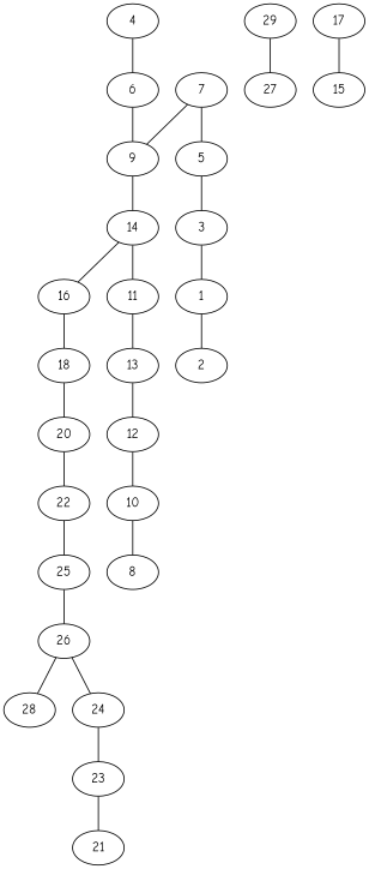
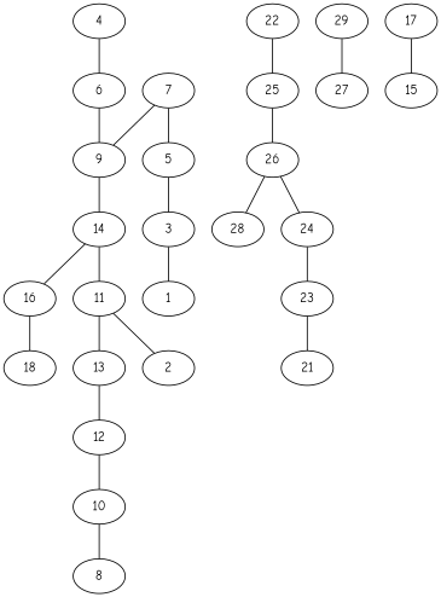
  graph {
    fontname="Comic Neue"
    node [fontname="Comic Neue"]
    edge [fontname="Comic Neue"]
    4
    6
    9
    7
    5
    14
    3
    16
    11
    18
    13
-   20
    22
    25
    26
    28
    24
    23
    29
    27
    21
    17
    15
    12
    10
    8
    1
    2
    4 -- 6
    6 -- 9
    9 -- 14
    7 -- 9
    7 -- 5
    5 -- 3
    14 -- 16
    14 -- 11
    3 -- 1
    16 -- 18
    11 -- 13
-   18 -- 20
    13 -- 12
-   20 -- 22
    22 -- 25
    25 -- 26
    26 -- 28
    26 -- 24
    24 -- 23
    23 -- 21
    29 -- 27
    17 -- 15
    12 -- 10
    10 -- 8
-   1 -- 2
+   11 -- 2
  }
